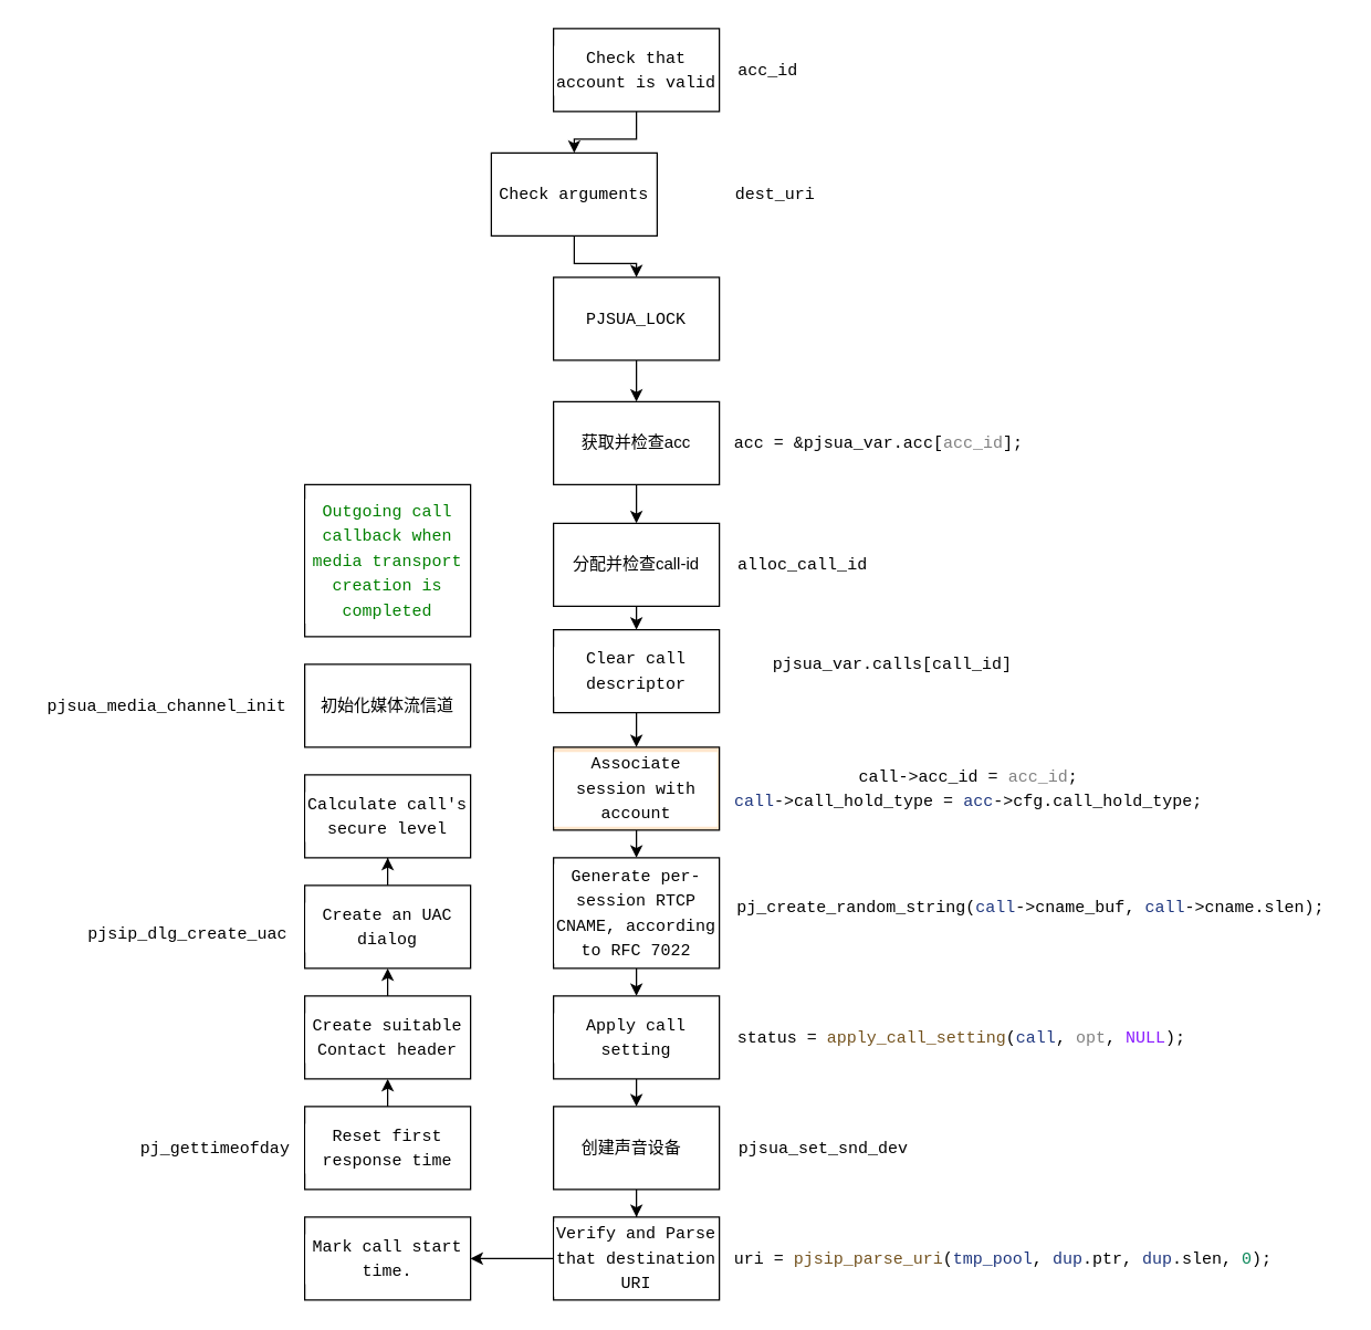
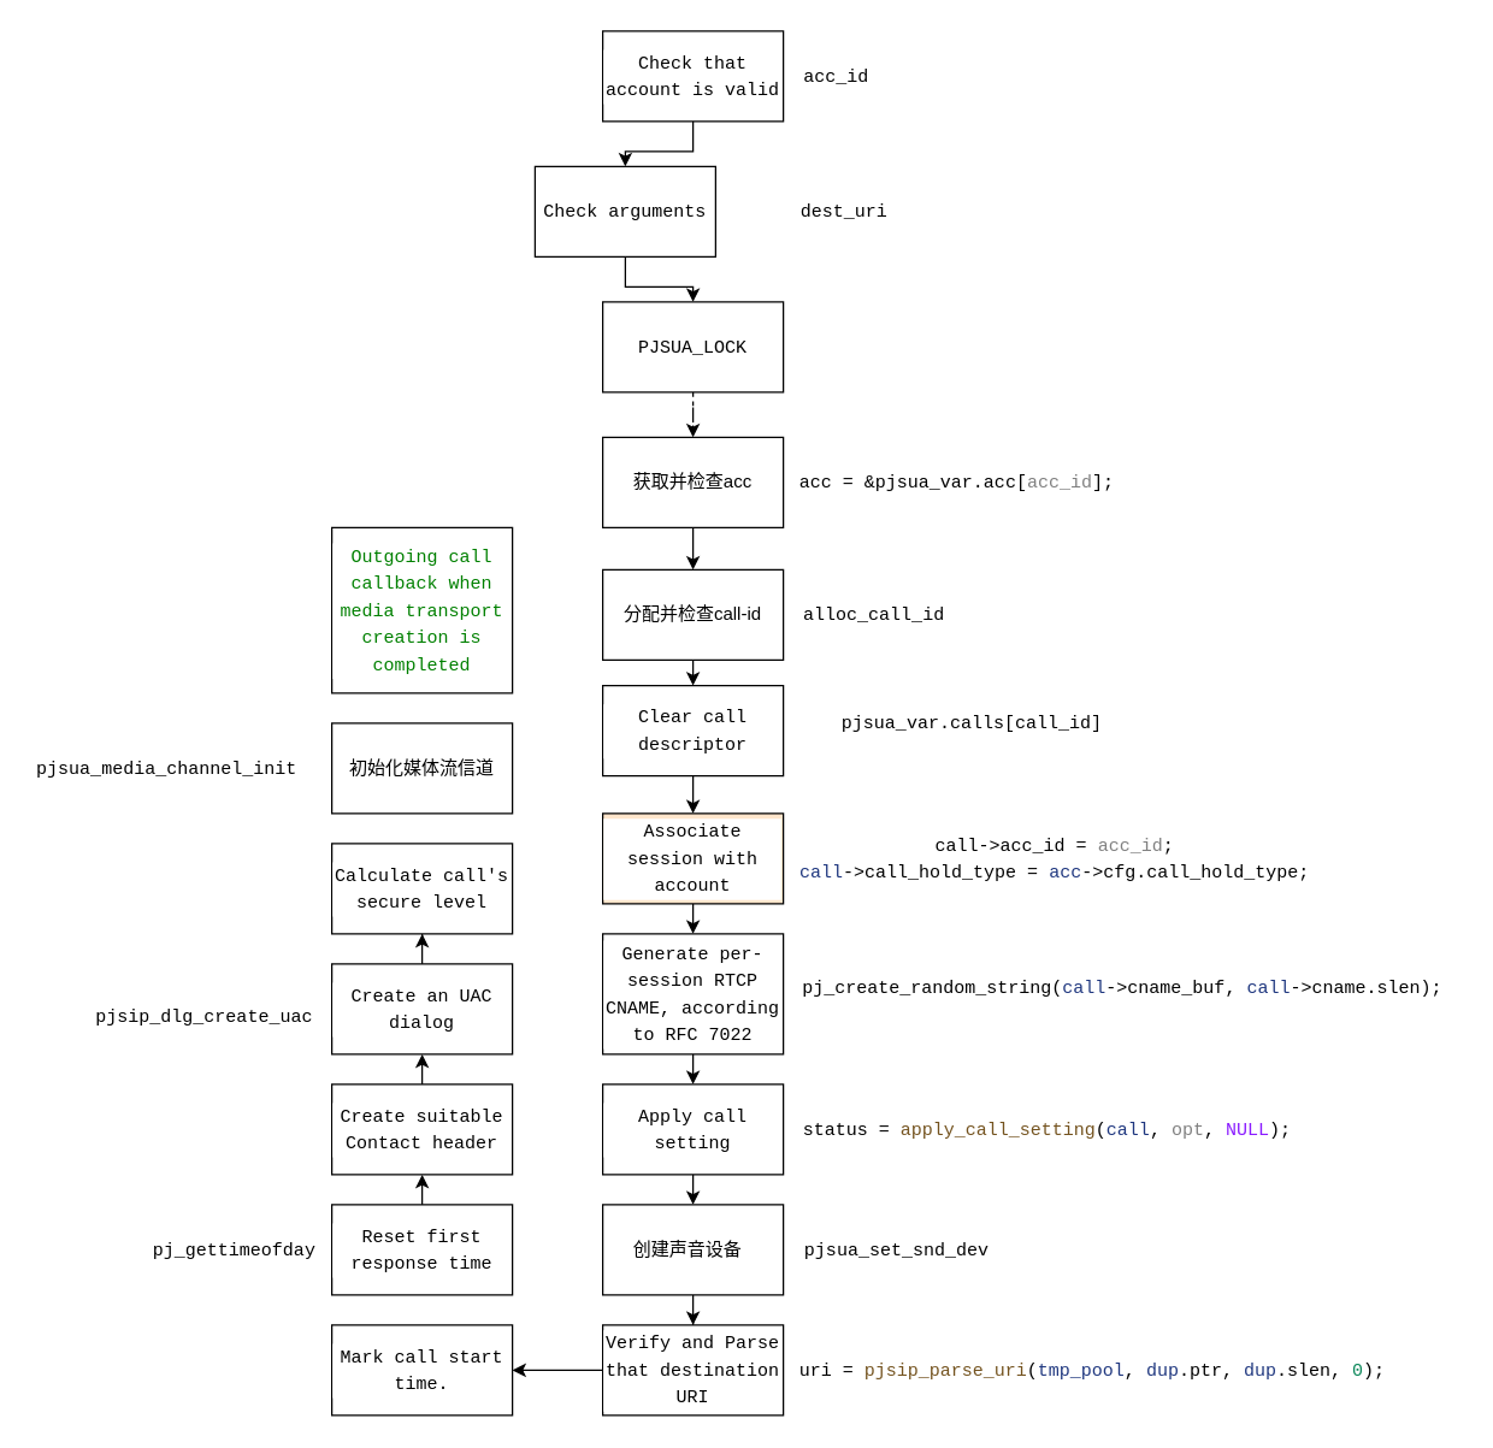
  <mxCell id="0" />
  <mxCell id="1" parent="0" />
  <mxCell id="2" style="edgeStyle=orthogonalEdgeStyle;rounded=0;orthogonalLoop=1;jettySize=auto;html=1;exitX=0.5;exitY=1;exitDx=0;exitDy=0;entryX=0.5;entryY=0;entryDx=0;entryDy=0;" edge="1" parent="1" source="3" target="5"><mxGeometry relative="1" as="geometry" /></mxCell>
  <mxCell id="3" value="&lt;div style=&quot;background-color: rgb(255, 255, 255); font-family: Menlo, Monaco, &amp;quot;Courier New&amp;quot;, monospace; line-height: 18px;&quot;&gt;Check that account is valid&lt;/div&gt;" style="rounded=0;whiteSpace=wrap;html=1;" vertex="1" parent="1"><mxGeometry x="400" y="20" width="120" height="60" as="geometry" /></mxCell>
  <mxCell id="4" value="" style="edgeStyle=orthogonalEdgeStyle;rounded=0;orthogonalLoop=1;jettySize=auto;html=1;" edge="1" parent="1" source="5" target="9"><mxGeometry relative="1" as="geometry" /></mxCell>
  <mxCell id="5" value="&lt;div style=&quot;background-color: rgb(255, 255, 255); font-family: Menlo, Monaco, &amp;quot;Courier New&amp;quot;, monospace; line-height: 18px;&quot;&gt;Check arguments&lt;/div&gt;" style="rounded=0;whiteSpace=wrap;html=1;" vertex="1" parent="1"><mxGeometry x="355" y="110" width="120" height="60" as="geometry" /></mxCell>
  <mxCell id="6" value="&lt;div style=&quot;background-color: rgb(255, 255, 255); font-family: Menlo, Monaco, &amp;quot;Courier New&amp;quot;, monospace; line-height: 18px;&quot;&gt;acc_id&lt;/div&gt;" style="text;html=1;align=center;verticalAlign=middle;resizable=0;points=[];autosize=1;strokeColor=none;fillColor=none;" vertex="1" parent="1"><mxGeometry x="520" y="35" width="70" height="30" as="geometry" /></mxCell>
  <mxCell id="7" value="&lt;div style=&quot;background-color: rgb(255, 255, 255); font-family: Menlo, Monaco, &amp;quot;Courier New&amp;quot;, monospace; line-height: 18px;&quot;&gt;dest_uri&lt;/div&gt;" style="text;html=1;align=center;verticalAlign=middle;resizable=0;points=[];autosize=1;strokeColor=none;fillColor=none;" vertex="1" parent="1"><mxGeometry x="520" y="125" width="80" height="30" as="geometry" /></mxCell>
- <mxCell id="8" value="" style="edgeStyle=orthogonalEdgeStyle;rounded=0;orthogonalLoop=1;jettySize=auto;html=1;" edge="1" parent="1" source="9" target="11"><mxGeometry relative="1" as="geometry" /></mxCell>
+ <mxCell id="8" value="" style="edgeStyle=orthogonalEdgeStyle;rounded=0;orthogonalLoop=1;jettySize=auto;html=1;dashed=1;" edge="1" parent="1" source="9" target="11"><mxGeometry relative="1" as="geometry" /></mxCell>
  <mxCell id="9" value="&lt;div style=&quot;background-color: rgb(255, 255, 255); font-family: Menlo, Monaco, &amp;quot;Courier New&amp;quot;, monospace; line-height: 18px;&quot;&gt;PJSUA_LOCK&lt;/div&gt;" style="whiteSpace=wrap;html=1;rounded=0;" vertex="1" parent="1"><mxGeometry x="400" y="200" width="120" height="60" as="geometry" /></mxCell>
  <mxCell id="10" value="" style="edgeStyle=orthogonalEdgeStyle;rounded=0;orthogonalLoop=1;jettySize=auto;html=1;" edge="1" parent="1" source="11" target="14"><mxGeometry relative="1" as="geometry" /></mxCell>
  <mxCell id="11" value="获取并检查acc" style="rounded=0;whiteSpace=wrap;html=1;" vertex="1" parent="1"><mxGeometry x="400" y="290" width="120" height="60" as="geometry" /></mxCell>
  <mxCell id="12" value="&lt;div style=&quot;background-color: rgb(255, 255, 255); font-family: Menlo, Monaco, &amp;quot;Courier New&amp;quot;, monospace; line-height: 18px;&quot;&gt;acc = &amp;amp;pjsua_var.acc[&lt;span style=&quot;color: #808080;&quot;&gt;acc_id&lt;/span&gt;];&lt;/div&gt;" style="text;html=1;align=center;verticalAlign=middle;resizable=0;points=[];autosize=1;strokeColor=none;fillColor=none;" vertex="1" parent="1"><mxGeometry x="520" y="305" width="230" height="30" as="geometry" /></mxCell>
  <mxCell id="13" style="edgeStyle=orthogonalEdgeStyle;rounded=0;orthogonalLoop=1;jettySize=auto;html=1;exitX=0.5;exitY=1;exitDx=0;exitDy=0;entryX=0.5;entryY=0;entryDx=0;entryDy=0;" edge="1" parent="1" source="14" target="17"><mxGeometry relative="1" as="geometry" /></mxCell>
  <mxCell id="14" value="分配并检查call-id" style="rounded=0;whiteSpace=wrap;html=1;" vertex="1" parent="1"><mxGeometry x="400" y="378" width="120" height="60" as="geometry" /></mxCell>
  <mxCell id="15" value="&lt;div style=&quot;background-color: rgb(255, 255, 255); font-family: Menlo, Monaco, &amp;quot;Courier New&amp;quot;, monospace; line-height: 18px;&quot;&gt;alloc_call_id&lt;/div&gt;" style="text;html=1;align=center;verticalAlign=middle;resizable=0;points=[];autosize=1;strokeColor=none;fillColor=none;" vertex="1" parent="1"><mxGeometry x="520" y="393" width="120" height="30" as="geometry" /></mxCell>
  <mxCell id="16" style="edgeStyle=orthogonalEdgeStyle;rounded=0;orthogonalLoop=1;jettySize=auto;html=1;exitX=0.5;exitY=1;exitDx=0;exitDy=0;entryX=0.5;entryY=0;entryDx=0;entryDy=0;" edge="1" parent="1" source="17" target="20"><mxGeometry relative="1" as="geometry" /></mxCell>
  <mxCell id="17" value="&lt;div style=&quot;background-color: rgb(255, 255, 255); font-family: Menlo, Monaco, &amp;quot;Courier New&amp;quot;, monospace; line-height: 18px;&quot;&gt;Clear call descriptor&lt;/div&gt;" style="rounded=0;whiteSpace=wrap;html=1;" vertex="1" parent="1"><mxGeometry x="400" y="455" width="120" height="60" as="geometry" /></mxCell>
  <mxCell id="18" value="&lt;div style=&quot;background-color: rgb(255, 255, 255); font-family: Menlo, Monaco, &amp;quot;Courier New&amp;quot;, monospace; line-height: 18px;&quot;&gt;pjsua_var.calls[call_id]&lt;br&gt;&lt;/div&gt;" style="text;html=1;align=center;verticalAlign=middle;resizable=0;points=[];autosize=1;strokeColor=none;fillColor=none;" vertex="1" parent="1"><mxGeometry x="545" y="465" width="200" height="30" as="geometry" /></mxCell>
  <mxCell id="19" style="edgeStyle=orthogonalEdgeStyle;rounded=0;orthogonalLoop=1;jettySize=auto;html=1;exitX=0.5;exitY=1;exitDx=0;exitDy=0;entryX=0.5;entryY=0;entryDx=0;entryDy=0;" edge="1" parent="1" source="20" target="23"><mxGeometry relative="1" as="geometry" /></mxCell>
  <mxCell id="20" value="&lt;div style=&quot;background-color: rgb(255, 255, 255); font-family: Menlo, Monaco, &amp;quot;Courier New&amp;quot;, monospace; line-height: 18px;&quot;&gt;Associate session with account&lt;/div&gt;" style="rounded=0;whiteSpace=wrap;html=1;fillColor=#ffe6cc;" vertex="1" parent="1"><mxGeometry x="400" y="540" width="120" height="60" as="geometry" /></mxCell>
  <mxCell id="21" value="&lt;div style=&quot;background-color: rgb(255, 255, 255); font-family: Menlo, Monaco, &amp;quot;Courier New&amp;quot;, monospace; line-height: 18px;&quot;&gt;&lt;div&gt;call-&amp;gt;acc_id = &lt;span style=&quot;color: #808080;&quot;&gt;acc_id&lt;/span&gt;;&lt;/div&gt;&lt;div&gt;    &lt;span style=&quot;color: #1f377f;&quot;&gt;call&lt;/span&gt;-&amp;gt;call_hold_type = &lt;span style=&quot;color: #1f377f;&quot;&gt;acc&lt;/span&gt;-&amp;gt;cfg.call_hold_type;&lt;/div&gt;&lt;/div&gt;" style="text;html=1;align=center;verticalAlign=middle;resizable=0;points=[];autosize=1;strokeColor=none;fillColor=none;" vertex="1" parent="1"><mxGeometry x="520" y="545" width="360" height="50" as="geometry" /></mxCell>
  <mxCell id="22" style="edgeStyle=orthogonalEdgeStyle;rounded=0;orthogonalLoop=1;jettySize=auto;html=1;exitX=0.5;exitY=1;exitDx=0;exitDy=0;entryX=0.5;entryY=0;entryDx=0;entryDy=0;" edge="1" parent="1" source="23" target="26"><mxGeometry relative="1" as="geometry" /></mxCell>
  <mxCell id="23" value="&lt;div style=&quot;background-color: rgb(255, 255, 255); font-family: Menlo, Monaco, &amp;quot;Courier New&amp;quot;, monospace; line-height: 18px;&quot;&gt;Generate per-session RTCP CNAME, according to RFC 7022&lt;/div&gt;" style="rounded=0;whiteSpace=wrap;html=1;" vertex="1" parent="1"><mxGeometry x="400" y="620" width="120" height="80" as="geometry" /></mxCell>
  <mxCell id="24" value="&lt;div style=&quot;background-color: rgb(255, 255, 255); font-family: Menlo, Monaco, &amp;quot;Courier New&amp;quot;, monospace; line-height: 18px;&quot;&gt;&lt;div&gt;    pj_create_random_string(&lt;span style=&quot;color: #1f377f;&quot;&gt;call&lt;/span&gt;-&amp;gt;cname_buf, &lt;span style=&quot;color: #1f377f;&quot;&gt;call&lt;/span&gt;-&amp;gt;cname.slen);&lt;/div&gt;&lt;br&gt;&lt;/div&gt;" style="text;html=1;align=center;verticalAlign=middle;resizable=0;points=[];autosize=1;strokeColor=none;fillColor=none;" vertex="1" parent="1"><mxGeometry x="520" y="640" width="450" height="50" as="geometry" /></mxCell>
  <mxCell id="25" style="edgeStyle=orthogonalEdgeStyle;rounded=0;orthogonalLoop=1;jettySize=auto;html=1;exitX=0.5;exitY=1;exitDx=0;exitDy=0;entryX=0.5;entryY=0;entryDx=0;entryDy=0;" edge="1" parent="1" source="26" target="29"><mxGeometry relative="1" as="geometry" /></mxCell>
  <mxCell id="26" value="&lt;div style=&quot;background-color: rgb(255, 255, 255); font-family: Menlo, Monaco, &amp;quot;Courier New&amp;quot;, monospace; line-height: 18px;&quot;&gt;Apply call setting&lt;/div&gt;" style="rounded=0;whiteSpace=wrap;html=1;" vertex="1" parent="1"><mxGeometry x="400" y="720" width="120" height="60" as="geometry" /></mxCell>
  <mxCell id="27" value="&lt;div style=&quot;background-color: rgb(255, 255, 255); font-family: Menlo, Monaco, &amp;quot;Courier New&amp;quot;, monospace; line-height: 18px;&quot;&gt;status = &lt;span style=&quot;color: #74531f;&quot;&gt;apply_call_setting&lt;/span&gt;(&lt;span style=&quot;color: #1f377f;&quot;&gt;call&lt;/span&gt;, &lt;span style=&quot;color: #808080;&quot;&gt;opt&lt;/span&gt;, &lt;span style=&quot;color: #8a1bff;&quot;&gt;NULL&lt;/span&gt;);&lt;/div&gt;" style="text;html=1;align=center;verticalAlign=middle;resizable=0;points=[];autosize=1;strokeColor=none;fillColor=none;" vertex="1" parent="1"><mxGeometry x="520" y="735" width="350" height="30" as="geometry" /></mxCell>
  <mxCell id="28" value="" style="edgeStyle=orthogonalEdgeStyle;rounded=0;orthogonalLoop=1;jettySize=auto;html=1;" edge="1" parent="1" source="29" target="32"><mxGeometry relative="1" as="geometry" /></mxCell>
  <mxCell id="29" value="创建声音设备&amp;nbsp;&amp;nbsp;" style="rounded=0;whiteSpace=wrap;html=1;" vertex="1" parent="1"><mxGeometry x="400" y="800" width="120" height="60" as="geometry" /></mxCell>
  <mxCell id="30" value="&lt;div style=&quot;background-color: rgb(255, 255, 255); font-family: Menlo, Monaco, &amp;quot;Courier New&amp;quot;, monospace; line-height: 18px;&quot;&gt;pjsua_set_snd_dev&lt;/div&gt;" style="text;html=1;align=center;verticalAlign=middle;resizable=0;points=[];autosize=1;strokeColor=none;fillColor=none;" vertex="1" parent="1"><mxGeometry x="520" y="815" width="150" height="30" as="geometry" /></mxCell>
  <mxCell id="31" value="" style="edgeStyle=orthogonalEdgeStyle;rounded=0;orthogonalLoop=1;jettySize=auto;html=1;" edge="1" parent="1" source="32" target="34"><mxGeometry relative="1" as="geometry" /></mxCell>
  <mxCell id="32" value="&lt;div style=&quot;background-color: rgb(255, 255, 255); font-family: Menlo, Monaco, &amp;quot;Courier New&amp;quot;, monospace; line-height: 18px;&quot;&gt;Verify and Parse that destination URI &lt;/div&gt;" style="rounded=0;whiteSpace=wrap;html=1;" vertex="1" parent="1"><mxGeometry x="400" y="880" width="120" height="60" as="geometry" /></mxCell>
  <mxCell id="33" value="&lt;div style=&quot;background-color: rgb(255, 255, 255); font-family: Menlo, Monaco, &amp;quot;Courier New&amp;quot;, monospace; line-height: 18px;&quot;&gt;uri = &lt;span style=&quot;color: #74531f;&quot;&gt;pjsip_parse_uri&lt;/span&gt;(&lt;span style=&quot;color: #1f377f;&quot;&gt;tmp_pool&lt;/span&gt;, &lt;span style=&quot;color: #1f377f;&quot;&gt;dup&lt;/span&gt;.ptr, &lt;span style=&quot;color: #1f377f;&quot;&gt;dup&lt;/span&gt;.slen, &lt;span style=&quot;color: #098658;&quot;&gt;0&lt;/span&gt;);&lt;/div&gt;" style="text;html=1;align=center;verticalAlign=middle;resizable=0;points=[];autosize=1;strokeColor=none;fillColor=none;" vertex="1" parent="1"><mxGeometry x="520" y="895" width="410" height="30" as="geometry" /></mxCell>
  <mxCell id="34" value="&lt;div style=&quot;background-color: rgb(255, 255, 255); font-family: Menlo, Monaco, &amp;quot;Courier New&amp;quot;, monospace; line-height: 18px;&quot;&gt;Mark call start time.&lt;/div&gt;" style="rounded=0;whiteSpace=wrap;html=1;" vertex="1" parent="1"><mxGeometry x="220" y="880" width="120" height="60" as="geometry" /></mxCell>
  <mxCell id="35" style="edgeStyle=orthogonalEdgeStyle;rounded=0;orthogonalLoop=1;jettySize=auto;html=1;exitX=0.5;exitY=0;exitDx=0;exitDy=0;entryX=0.5;entryY=1;entryDx=0;entryDy=0;" edge="1" parent="1" source="36" target="39"><mxGeometry relative="1" as="geometry" /></mxCell>
  <mxCell id="36" value="&lt;div style=&quot;background-color: rgb(255, 255, 255); font-family: Menlo, Monaco, &amp;quot;Courier New&amp;quot;, monospace; line-height: 18px;&quot;&gt;Reset first response time&lt;/div&gt;" style="rounded=0;whiteSpace=wrap;html=1;" vertex="1" parent="1"><mxGeometry x="220" y="800" width="120" height="60" as="geometry" /></mxCell>
  <mxCell id="37" value="&lt;div style=&quot;background-color: rgb(255, 255, 255); font-family: Menlo, Monaco, &amp;quot;Courier New&amp;quot;, monospace; line-height: 18px;&quot;&gt;pj_gettimeofday&lt;/div&gt;" style="text;html=1;align=center;verticalAlign=middle;resizable=0;points=[];autosize=1;strokeColor=none;fillColor=none;" vertex="1" parent="1"><mxGeometry x="90" y="815" width="130" height="30" as="geometry" /></mxCell>
  <mxCell id="38" style="edgeStyle=orthogonalEdgeStyle;rounded=0;orthogonalLoop=1;jettySize=auto;html=1;exitX=0.5;exitY=0;exitDx=0;exitDy=0;entryX=0.5;entryY=1;entryDx=0;entryDy=0;" edge="1" parent="1" source="39" target="41"><mxGeometry relative="1" as="geometry" /></mxCell>
  <mxCell id="39" value="&lt;div style=&quot;background-color: rgb(255, 255, 255); font-family: Menlo, Monaco, &amp;quot;Courier New&amp;quot;, monospace; line-height: 18px;&quot;&gt;Create suitable Contact header&lt;/div&gt;" style="rounded=0;whiteSpace=wrap;html=1;" vertex="1" parent="1"><mxGeometry x="220" y="720" width="120" height="60" as="geometry" /></mxCell>
  <mxCell id="40" value="" style="edgeStyle=orthogonalEdgeStyle;rounded=0;orthogonalLoop=1;jettySize=auto;html=1;" edge="1" parent="1" source="41" target="43"><mxGeometry relative="1" as="geometry" /></mxCell>
  <mxCell id="41" value="&lt;div style=&quot;background-color: rgb(255, 255, 255); font-family: Menlo, Monaco, &amp;quot;Courier New&amp;quot;, monospace; line-height: 18px;&quot;&gt;Create an UAC dialog&lt;/div&gt;" style="rounded=0;whiteSpace=wrap;html=1;" vertex="1" parent="1"><mxGeometry x="220" y="640" width="120" height="60" as="geometry" /></mxCell>
  <mxCell id="42" value="&lt;div style=&quot;background-color: rgb(255, 255, 255); font-family: Menlo, Monaco, &amp;quot;Courier New&amp;quot;, monospace; line-height: 18px;&quot;&gt;pjsip_dlg_create_uac&lt;/div&gt;" style="text;html=1;align=center;verticalAlign=middle;resizable=0;points=[];autosize=1;strokeColor=none;fillColor=none;" vertex="1" parent="1"><mxGeometry x="50" y="660" width="170" height="30" as="geometry" /></mxCell>
  <mxCell id="43" value="&lt;div style=&quot;background-color: rgb(255, 255, 255); font-family: Menlo, Monaco, &amp;quot;Courier New&amp;quot;, monospace; line-height: 18px;&quot;&gt;Calculate call's secure level&lt;/div&gt;" style="whiteSpace=wrap;html=1;" vertex="1" parent="1"><mxGeometry x="220" y="560" width="120" height="60" as="geometry" /></mxCell>
  <mxCell id="44" value="初始化媒体流信道" style="whiteSpace=wrap;html=1;" vertex="1" parent="1"><mxGeometry x="220" y="480" width="120" height="60" as="geometry" /></mxCell>
- <mxCell id="45" value="&lt;div style=&quot;background-color: rgb(255, 255, 255); font-family: Menlo, Monaco, &amp;quot;Courier New&amp;quot;, monospace; line-height: 18px;&quot;&gt;pjsua_media_channel_init&lt;/div&gt;" style="text;html=1;align=center;verticalAlign=middle;resizable=0;points=[];autosize=1;strokeColor=none;fillColor=none;" vertex="1" parent="1"><mxGeometry x="20" y="495" width="200" height="30" as="geometry" /></mxCell>
+ <mxCell id="45" value="&lt;div style=&quot;background-color: rgb(255, 255, 255); font-family: Menlo, Monaco, &amp;quot;Courier New&amp;quot;, monospace; line-height: 18px;&quot;&gt;pjsua_media_channel_init&lt;/div&gt;" style="text;html=1;align=center;verticalAlign=middle;resizable=0;points=[];autosize=1;strokeColor=none;fillColor=none;" vertex="1" parent="1"><mxGeometry x="10" y="495" width="200" height="30" as="geometry" /></mxCell>
  <mxCell id="46" value="&lt;meta charset=&quot;utf-8&quot;&gt;&lt;div style=&quot;color: rgb(0, 0, 0); background-color: rgb(255, 255, 255); font-family: Menlo, Monaco, &amp;quot;Courier New&amp;quot;, monospace; font-weight: normal; font-size: 12px; line-height: 18px;&quot;&gt;&lt;div&gt;&lt;span style=&quot;color: #008000;&quot;&gt;Outgoing call callback when media transport creation is completed&lt;/span&gt;&lt;/div&gt;&lt;/div&gt;" style="whiteSpace=wrap;html=1;" vertex="1" parent="1"><mxGeometry x="220" y="350" width="120" height="110" as="geometry" /></mxCell>
